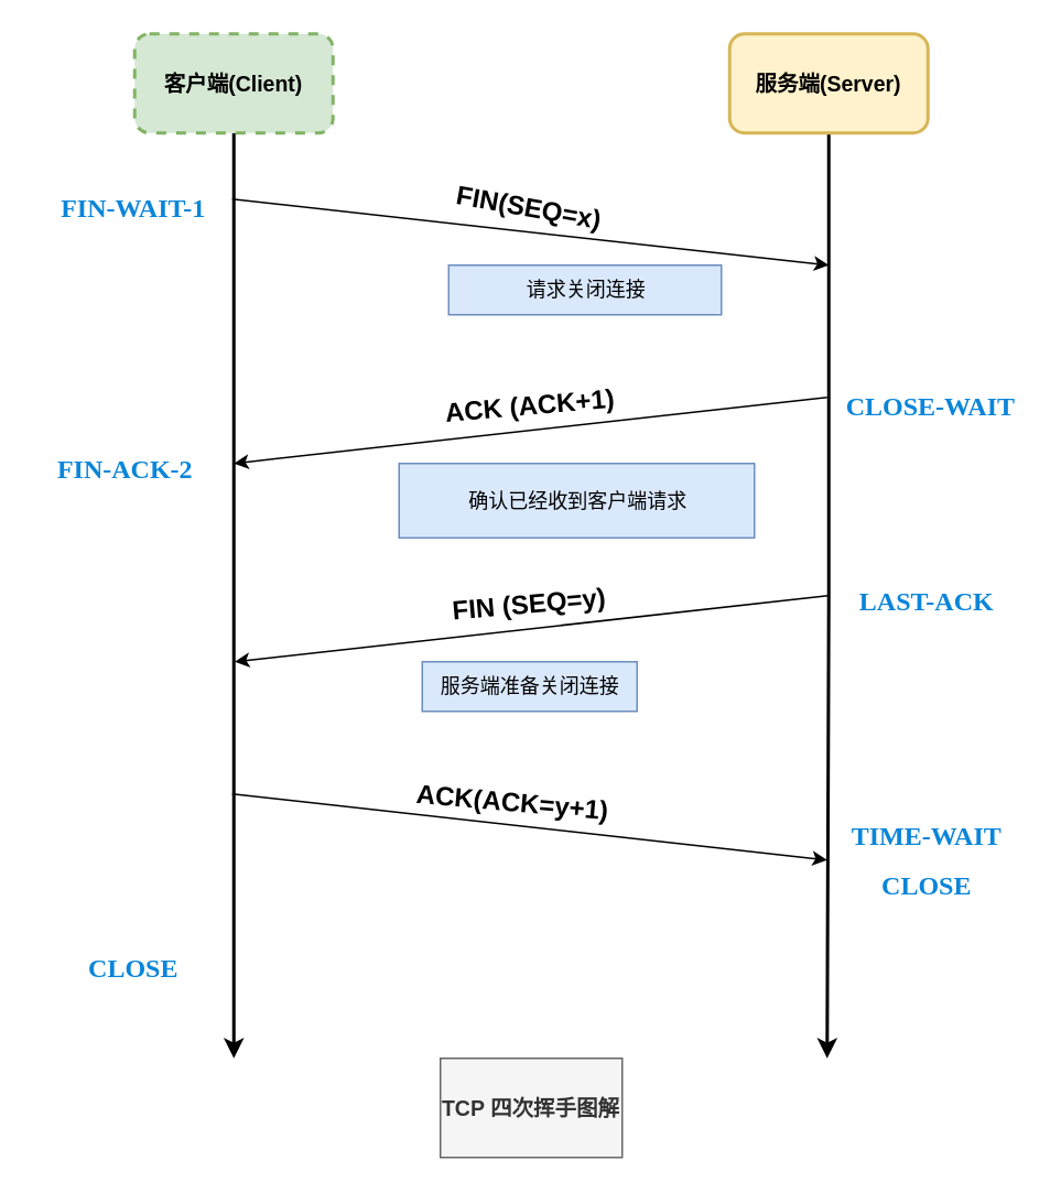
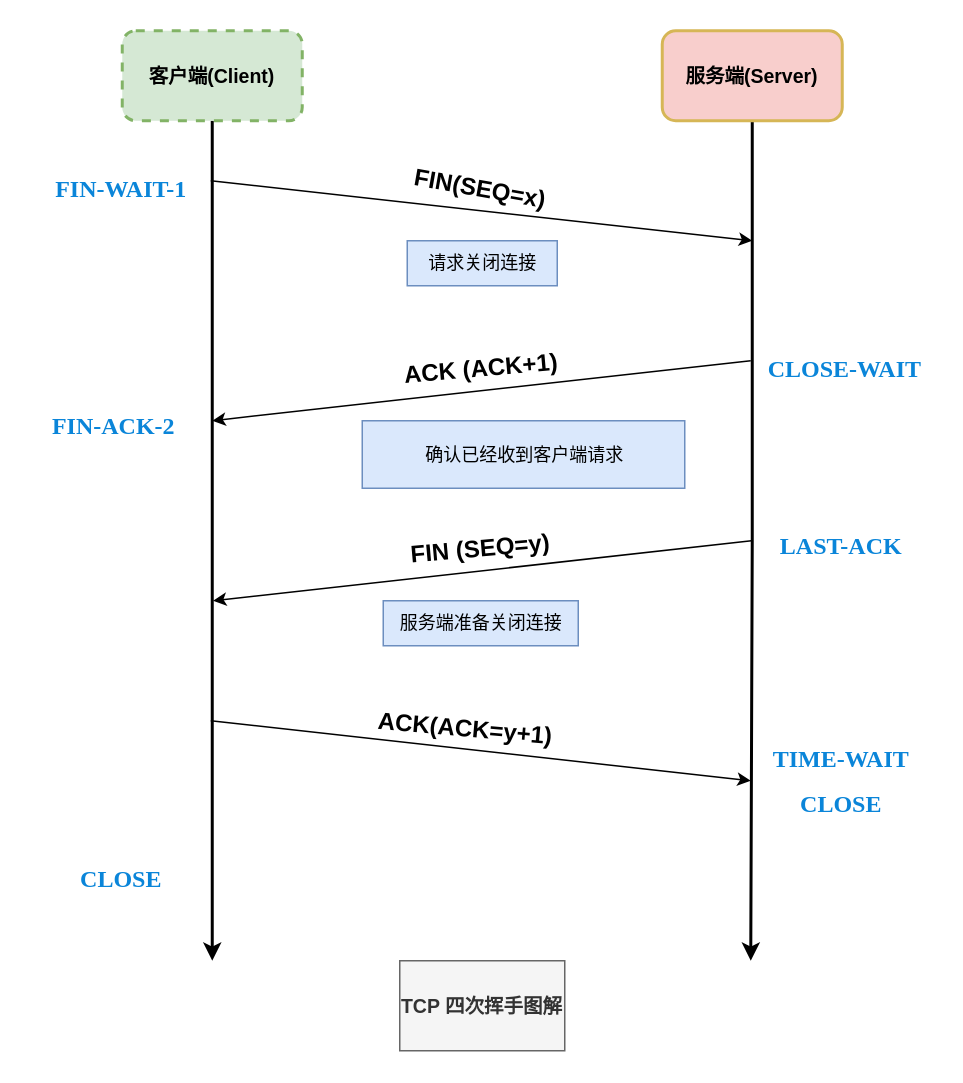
  <mxCell id="0" />
  <mxCell id="1" parent="0" />
  <mxCell id="2" style="rounded=0;orthogonalLoop=1;jettySize=auto;html=1;exitX=0.5;exitY=1;exitDx=0;exitDy=0;fontStyle=0;strokeWidth=2;" edge="1" parent="1" source="3"><mxGeometry relative="1" as="geometry"><mxPoint x="141" y="640" as="targetPoint" /></mxGeometry></mxCell>
  <mxCell id="3" value="&lt;b&gt;&lt;font style=&quot;font-size: 13px;&quot;&gt;客户端(Client)&lt;/font&gt;&lt;/b&gt;" style="rounded=1;whiteSpace=wrap;html=1;fillColor=#d5e8d4;strokeColor=#82b366;strokeWidth=2;dashed=1;" vertex="1" parent="1"><mxGeometry x="81" y="20" width="120" height="60" as="geometry" /></mxCell>
  <mxCell id="4" style="edgeStyle=orthogonalEdgeStyle;rounded=0;orthogonalLoop=1;jettySize=auto;html=1;strokeWidth=2;" edge="1" parent="1" source="5"><mxGeometry relative="1" as="geometry"><mxPoint x="500" y="640" as="targetPoint" /></mxGeometry></mxCell>
- <mxCell id="5" value="&lt;b&gt;&lt;font style=&quot;font-size: 13px;&quot;&gt;服务端(Server)&lt;/font&gt;&lt;/b&gt;" style="rounded=1;whiteSpace=wrap;html=1;fillColor=#fff2cc;strokeColor=#d6b656;strokeWidth=2;" vertex="1" parent="1"><mxGeometry x="441" y="20" width="120" height="60" as="geometry" /></mxCell>
+ <mxCell id="5" value="&lt;b&gt;&lt;font style=&quot;font-size: 13px;&quot;&gt;服务端(Server)&lt;/font&gt;&lt;/b&gt;" style="rounded=1;whiteSpace=wrap;html=1;fillColor=#f8cecc;strokeColor=#d6b656;strokeWidth=2;" vertex="1" parent="1"><mxGeometry x="441" y="20" width="120" height="60" as="geometry" /></mxCell>
  <mxCell id="6" value="" style="endArrow=classic;html=1;rounded=0;strokeWidth=1;" edge="1" parent="1"><mxGeometry width="50" height="50" relative="1" as="geometry"><mxPoint x="140" y="120" as="sourcePoint" /><mxPoint x="501" y="160" as="targetPoint" /></mxGeometry></mxCell>
  <mxCell id="7" value="&lt;b&gt;&lt;font style=&quot;font-size: 16px;&quot;&gt;FIN(SEQ=x)&lt;/font&gt;&lt;/b&gt;" style="text;html=1;strokeColor=none;fillColor=none;align=center;verticalAlign=middle;whiteSpace=wrap;rounded=0;rotation=10;" vertex="1" parent="1"><mxGeometry x="290" y="110" width="60" height="30" as="geometry" /></mxCell>
  <mxCell id="8" value="&lt;b style=&quot;border-color: var(--border-color);&quot;&gt;&lt;font style=&quot;border-color: var(--border-color); font-size: 16px;&quot;&gt;ACK (ACK+1)&lt;/font&gt;&lt;/b&gt;" style="text;html=1;align=center;verticalAlign=middle;resizable=0;points=[];autosize=1;strokeColor=none;fillColor=none;rotation=-5;" vertex="1" parent="1"><mxGeometry x="255" y="230" width="130" height="30" as="geometry" /></mxCell>
  <mxCell id="9" value="" style="endArrow=classic;html=1;rounded=0;" edge="1" parent="1"><mxGeometry width="50" height="50" relative="1" as="geometry"><mxPoint x="500" y="240" as="sourcePoint" /><mxPoint x="141" y="280" as="targetPoint" /></mxGeometry></mxCell>
  <mxCell id="10" value="" style="endArrow=classic;html=1;rounded=0;" edge="1" parent="1"><mxGeometry width="50" height="50" relative="1" as="geometry"><mxPoint x="140" y="480" as="sourcePoint" /><mxPoint x="500" y="520" as="targetPoint" /></mxGeometry></mxCell>
  <mxCell id="11" value="&lt;b&gt;&lt;font style=&quot;font-size: 16px;&quot;&gt;ACK(ACK=y+1)&lt;/font&gt;&lt;/b&gt;" style="text;html=1;strokeColor=none;fillColor=none;align=center;verticalAlign=middle;whiteSpace=wrap;rounded=0;rotation=5;" vertex="1" parent="1"><mxGeometry x="278" y="470" width="64" height="30" as="geometry" /></mxCell>
  <mxCell id="12" value="&lt;b&gt;&lt;font style=&quot;font-size: 13px;&quot;&gt;TCP 四次挥手图解&lt;/font&gt;&lt;/b&gt;" style="text;html=1;strokeColor=#666666;fillColor=#f5f5f5;align=center;verticalAlign=middle;whiteSpace=wrap;rounded=0;fontColor=#333333;" vertex="1" parent="1"><mxGeometry x="266" y="640" width="110" height="60" as="geometry" /></mxCell>
- <mxCell id="13" value="请求关闭连接" style="text;html=1;align=center;verticalAlign=middle;resizable=0;points=[];autosize=1;strokeColor=#6c8ebf;fillColor=#dae8fc;" vertex="1" parent="1"><mxGeometry x="271" y="160" width="165" height="30" as="geometry" /></mxCell>
+ <mxCell id="13" value="请求关闭连接" style="text;html=1;align=center;verticalAlign=middle;resizable=0;points=[];autosize=1;strokeColor=#6c8ebf;fillColor=#dae8fc;" vertex="1" parent="1"><mxGeometry x="271" y="160" width="100" height="30" as="geometry" /></mxCell>
  <mxCell id="14" value="确认已经收到客户端请求" style="text;html=1;align=center;verticalAlign=middle;resizable=0;points=[];autosize=1;strokeColor=#6c8ebf;fillColor=#dae8fc;" vertex="1" parent="1"><mxGeometry x="241" y="280" width="215" height="45" as="geometry" /></mxCell>
  <mxCell id="15" value="服务端准备关闭连接" style="text;html=1;align=center;verticalAlign=middle;resizable=0;points=[];autosize=1;strokeColor=#6c8ebf;fillColor=#dae8fc;rounded=0;" vertex="1" parent="1"><mxGeometry x="255" y="400" width="130" height="30" as="geometry" /></mxCell>
  <mxCell id="16" value="" style="endArrow=classic;html=1;rounded=0;" edge="1" parent="1"><mxGeometry width="50" height="50" relative="1" as="geometry"><mxPoint x="500.5" y="360" as="sourcePoint" /><mxPoint x="141.5" y="400" as="targetPoint" /></mxGeometry></mxCell>
  <mxCell id="17" value="&lt;b&gt;&lt;font style=&quot;font-size: 16px;&quot;&gt;FIN (SEQ=y)&lt;/font&gt;&lt;/b&gt;" style="text;html=1;strokeColor=none;fillColor=none;align=center;verticalAlign=middle;whiteSpace=wrap;rounded=0;rotation=-5;" vertex="1" parent="1"><mxGeometry x="270" y="350" width="100" height="30" as="geometry" /></mxCell>
  <mxCell id="18" value="&lt;strong style=&quot;box-sizing: border-box; padding: 0px 1px; color: rgb(10, 133, 217); font-family: &amp;quot;JetBrains Mono&amp;quot;, Menlo, Consolas, HYZhengYuan; font-size: 16px; orphans: 4; text-align: left; word-spacing: 0.8px; background-color: rgb(255, 255, 255);&quot;&gt;FIN-WAIT-1&lt;/strong&gt;" style="text;html=1;align=center;verticalAlign=middle;resizable=0;points=[];autosize=1;strokeColor=none;fillColor=none;" vertex="1" parent="1"><mxGeometry x="25" y="110" width="110" height="30" as="geometry" /></mxCell>
  <mxCell id="19" value="&lt;strong style=&quot;box-sizing: border-box; padding: 0px 1px; color: rgb(10, 133, 217); font-family: &amp;quot;JetBrains Mono&amp;quot;, Menlo, Consolas, HYZhengYuan; font-size: 16px; orphans: 4; text-align: left; word-spacing: 0.8px; background-color: rgb(255, 255, 255);&quot;&gt;&amp;nbsp;CLOSE-WAIT&lt;/strong&gt;" style="text;html=1;align=center;verticalAlign=middle;resizable=0;points=[];autosize=1;strokeColor=none;fillColor=none;" vertex="1" parent="1"><mxGeometry x="500" y="230" width="120" height="30" as="geometry" /></mxCell>
  <mxCell id="20" value="&lt;strong style=&quot;box-sizing: border-box; padding: 0px 1px; color: rgb(10, 133, 217); font-family: &amp;quot;JetBrains Mono&amp;quot;, Menlo, Consolas, HYZhengYuan; font-size: 16px; orphans: 4; text-align: left; word-spacing: 0.8px; background-color: rgb(255, 255, 255);&quot;&gt;FIN-ACK-2&lt;/strong&gt;" style="text;html=1;align=center;verticalAlign=middle;resizable=0;points=[];autosize=1;strokeColor=none;fillColor=none;" vertex="1" parent="1"><mxGeometry x="20" y="268" width="110" height="30" as="geometry" /></mxCell>
  <mxCell id="21" value="&lt;strong style=&quot;box-sizing: border-box; padding: 0px 1px; color: rgb(10, 133, 217); font-family: &amp;quot;JetBrains Mono&amp;quot;, Menlo, Consolas, HYZhengYuan; font-size: 16px; orphans: 4; text-align: left; word-spacing: 0.8px; background-color: rgb(255, 255, 255);&quot;&gt;LAST-ACK&lt;/strong&gt;" style="text;html=1;align=center;verticalAlign=middle;resizable=0;points=[];autosize=1;strokeColor=none;fillColor=none;" vertex="1" parent="1"><mxGeometry x="510" y="348" width="100" height="30" as="geometry" /></mxCell>
  <mxCell id="22" value="&lt;strong style=&quot;box-sizing: border-box; padding: 0px 1px; color: rgb(10, 133, 217); font-family: &amp;quot;JetBrains Mono&amp;quot;, Menlo, Consolas, HYZhengYuan; font-size: 16px; orphans: 4; text-align: left; word-spacing: 0.8px; background-color: rgb(255, 255, 255);&quot;&gt;TIME-WAIT&lt;/strong&gt;" style="text;html=1;align=center;verticalAlign=middle;resizable=0;points=[];autosize=1;strokeColor=none;fillColor=none;" vertex="1" parent="1"><mxGeometry x="510" y="490" width="100" height="30" as="geometry" /></mxCell>
  <mxCell id="23" value="&lt;strong style=&quot;box-sizing: border-box; padding: 0px 1px; color: rgb(10, 133, 217); font-family: &amp;quot;JetBrains Mono&amp;quot;, Menlo, Consolas, HYZhengYuan; font-size: 16px; orphans: 4; text-align: left; word-spacing: 0.8px; background-color: rgb(255, 255, 255);&quot;&gt;CLOSE&lt;/strong&gt;" style="text;html=1;align=center;verticalAlign=middle;resizable=0;points=[];autosize=1;strokeColor=none;fillColor=none;" vertex="1" parent="1"><mxGeometry x="525" y="520" width="70" height="30" as="geometry" /></mxCell>
  <mxCell id="24" value="&lt;strong style=&quot;box-sizing: border-box; padding: 0px 1px; color: rgb(10, 133, 217); font-family: &amp;quot;JetBrains Mono&amp;quot;, Menlo, Consolas, HYZhengYuan; font-size: 16px; orphans: 4; text-align: left; word-spacing: 0.8px; background-color: rgb(255, 255, 255);&quot;&gt;CLOSE&lt;/strong&gt;" style="text;html=1;align=center;verticalAlign=middle;resizable=0;points=[];autosize=1;strokeColor=none;fillColor=none;" vertex="1" parent="1"><mxGeometry x="45" y="570" width="70" height="30" as="geometry" /></mxCell>
